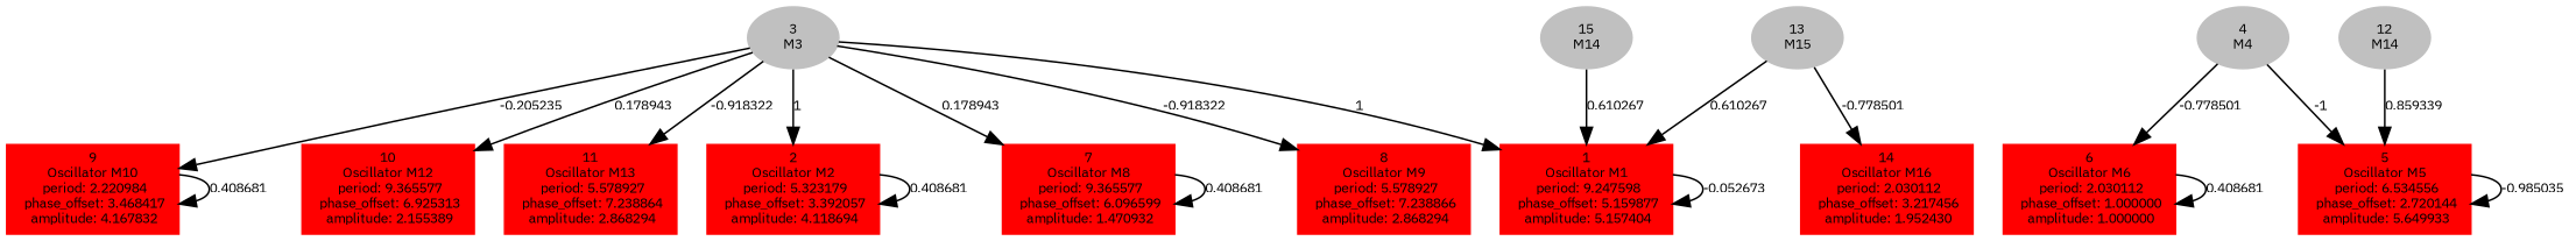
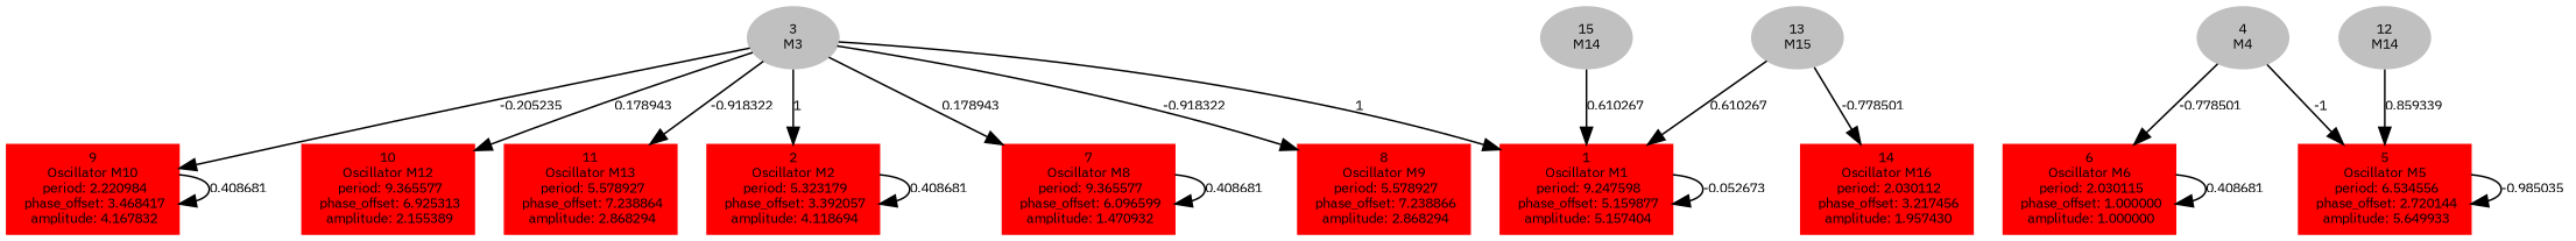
  digraph {
    fontname="IBM Plex Sans"
    forcelabels=true
    node [color=red fontname="IBM Plex Sans" fontsize=8 shape=box style=filled]
    edge [fontname="IBM Plex Sans" fontsize=8]
    n1 [label=<1<BR />Oscillator M1<BR /> period: 9.247598<BR /> phase_offset: 5.159877<BR /> amplitude: 5.157404>]
    n2 [label=<2<BR />Oscillator M2<BR /> period: 5.323179<BR /> phase_offset: 3.392057<BR /> amplitude: 4.118694>]
    n3 [color=grey label=<3<BR/>M3> shape=""]
    n4 [label=<7<BR />Oscillator M8<BR /> period: 9.365577<BR /> phase_offset: 6.096599<BR /> amplitude: 1.470932>]
    n5 [label=<8<BR />Oscillator M9<BR /> period: 5.578927<BR /> phase_offset: 7.238866<BR /> amplitude: 2.868294>]
    n6 [label=<9<BR />Oscillator M10<BR /> period: 2.220984<BR /> phase_offset: 3.468417<BR /> amplitude: 4.167832>]
    n7 [label=<10<BR />Oscillator M12<BR /> period: 9.365577<BR /> phase_offset: 6.925313<BR /> amplitude: 2.155389>]
    n8 [label=<11<BR />Oscillator M13<BR /> period: 5.578927<BR /> phase_offset: 7.238864<BR /> amplitude: 2.868294>]
    n9 [color=grey label=<4<BR/>M4> shape=""]
    n10 [label=<5<BR />Oscillator M5<BR /> period: 6.534556<BR /> phase_offset: 2.720144<BR /> amplitude: 5.649933>]
-   n11 [label=<6<BR />Oscillator M6<BR /> period: 2.030112<BR /> phase_offset: 1.000000<BR /> amplitude: 1.000000>]
+   n11 [label=<6<BR />Oscillator M6<BR /> period: 2.030115<BR /> phase_offset: 1.000000<BR /> amplitude: 1.000000>]
    n12 [color=grey label=<12<BR/>M14> shape=""]
    n13 [color=grey label=<13<BR/>M15> shape=""]
-   n14 [label=<14<BR />Oscillator M16<BR /> period: 2.030112<BR /> phase_offset: 3.217456<BR /> amplitude: 1.952430>]
+   n14 [label=<14<BR />Oscillator M16<BR /> period: 2.030112<BR /> phase_offset: 3.217456<BR /> amplitude: 1.957430>]
    n15 [color=grey label=<15<BR/>M14> shape=""]
    n1 -> n1 [label="-0.052673 "]
    n2 -> n2 [label="0.408681 "]
    n3 -> n1 [label="1 "]
    n3 -> n2 [label="1 "]
    n3 -> n4 [label="0.178943 "]
    n3 -> n5 [label="-0.918322 "]
    n3 -> n6 [label="-0.205235 "]
    n3 -> n7 [label="0.178943 "]
    n3 -> n8 [label="-0.918322 "]
    n4 -> n4 [label="0.408681 "]
    n6 -> n6 [label="0.408681 "]
    n9 -> n10 [label="-1 "]
    n9 -> n11 [label="-0.778501 "]
    n10 -> n10 [label="-0.985035 "]
    n11 -> n11 [label="0.408681 "]
    n12 -> n10 [label="0.859339 "]
    n13 -> n1 [label="0.610267 "]
    n13 -> n14 [label="-0.778501 "]
    n15 -> n1 [label="0.610267 "]
  }
